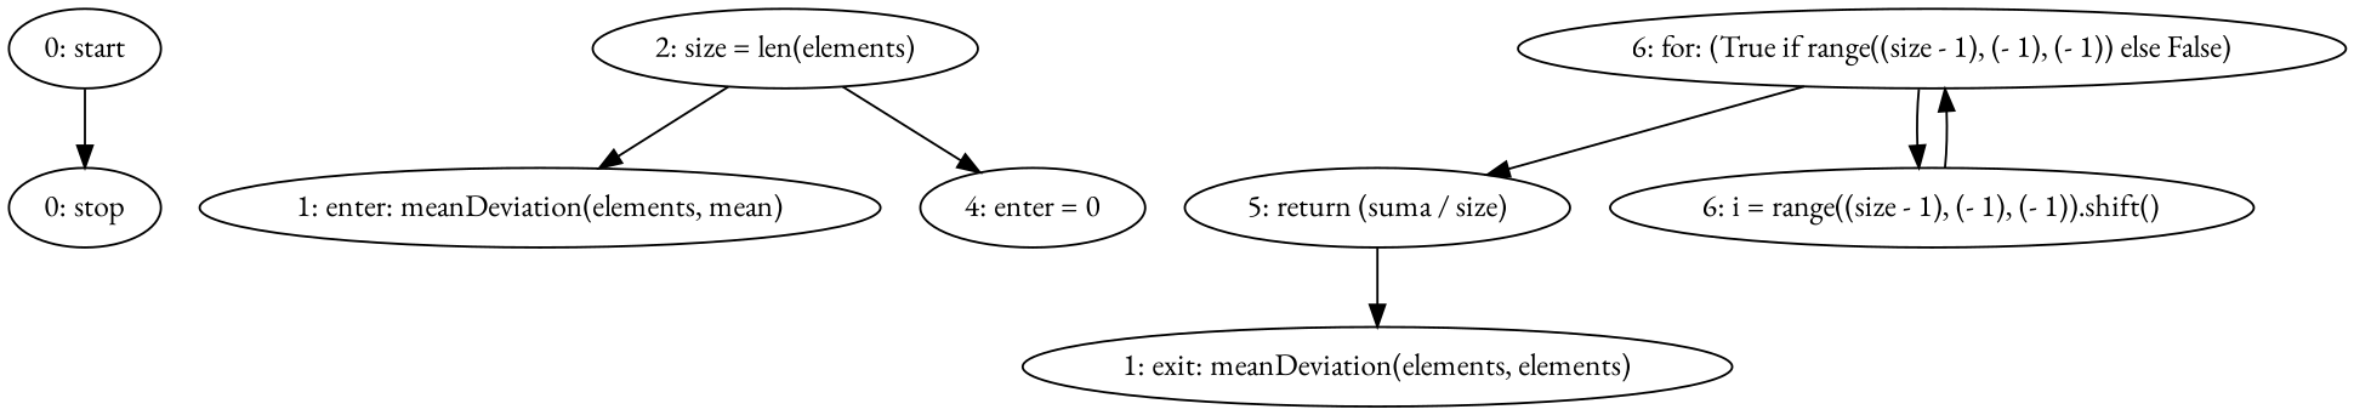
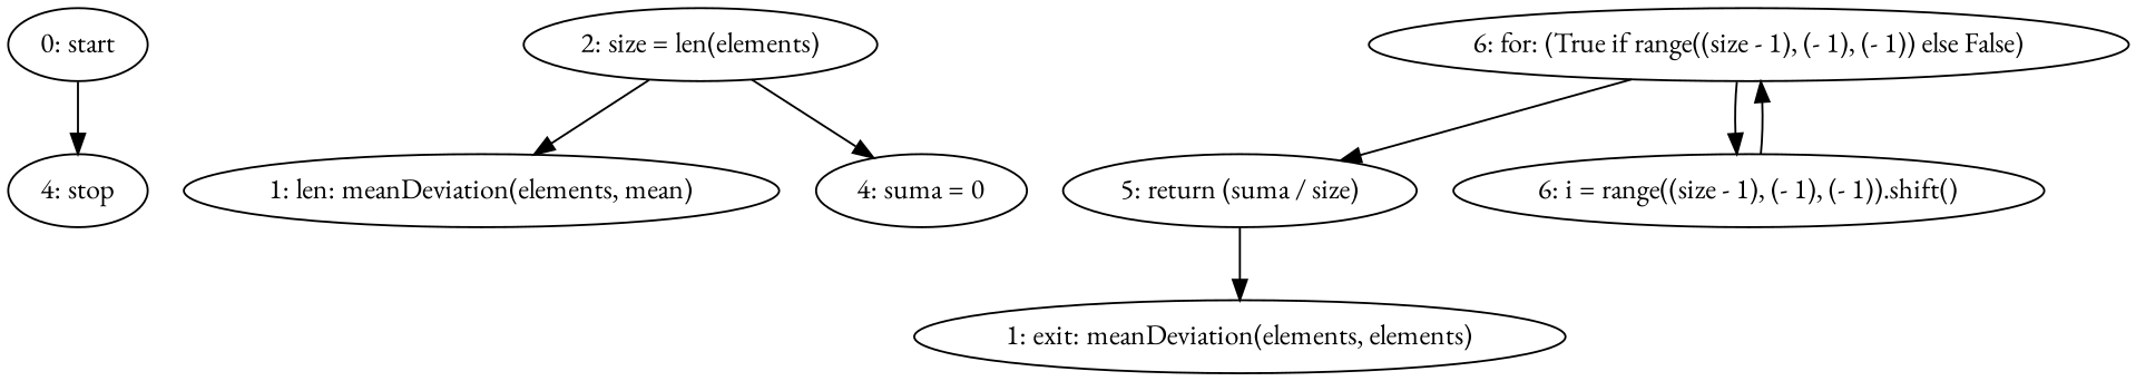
  strict digraph {
    fontname="EB Garamond"
    node [fontname="EB Garamond"]
    edge [fontname="EB Garamond"]
    n1 [label="0: start"]
-   n2 [label="0: stop"]
-   n3 [label="1: enter: meanDeviation(elements, mean)"]
+   n2 [label="4: stop"]
+   n3 [label="1: len: meanDeviation(elements, mean)"]
    n4 [label="2: size = len(elements)"]
-   n5 [label="4: enter = 0"]
+   n5 [label="4: suma = 0"]
    n6 [label="6: for: (True if range((size - 1), (- 1), (- 1)) else False)"]
    n7 [label="5: return (suma / size)"]
    n8 [label="6: i = range((size - 1), (- 1), (- 1)).shift()"]
    n9 [label="1: exit: meanDeviation(elements, elements)"]
    n1 -> n2
    n4 -> n3
    n4 -> n5
    n6 -> n7
    n6 -> n8
    n7 -> n9
    n8 -> n6
  }
